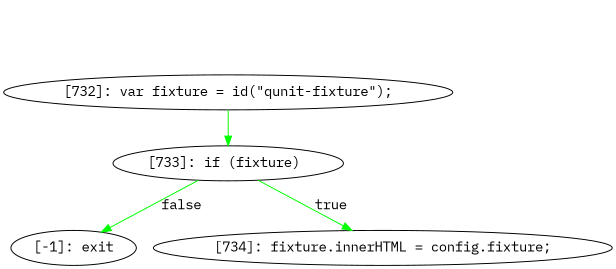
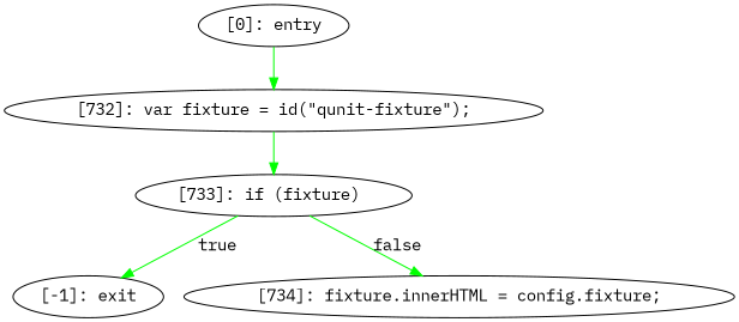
  digraph {
    fontname="IBM Plex Mono"
    node [fontname="IBM Plex Mono"]
    edge [color=green fontname="IBM Plex Mono"]
    n1 [label="[732]: var fixture = id(\"qunit-fixture\");\n"]
    n2 [label="[733]: if (fixture) "]
    n3 [label="[-1]: exit"]
    n4 [label="[734]: fixture.innerHTML = config.fixture;\n"]
+   n5 [label="[0]: entry"]
    n1 -> n2
-   n2 -> n3 [label=false]
-   n2 -> n4 [label=true]
+   n2 -> n3 [label=true]
+   n2 -> n4 [label=false]
+   n5 -> n1
  }
